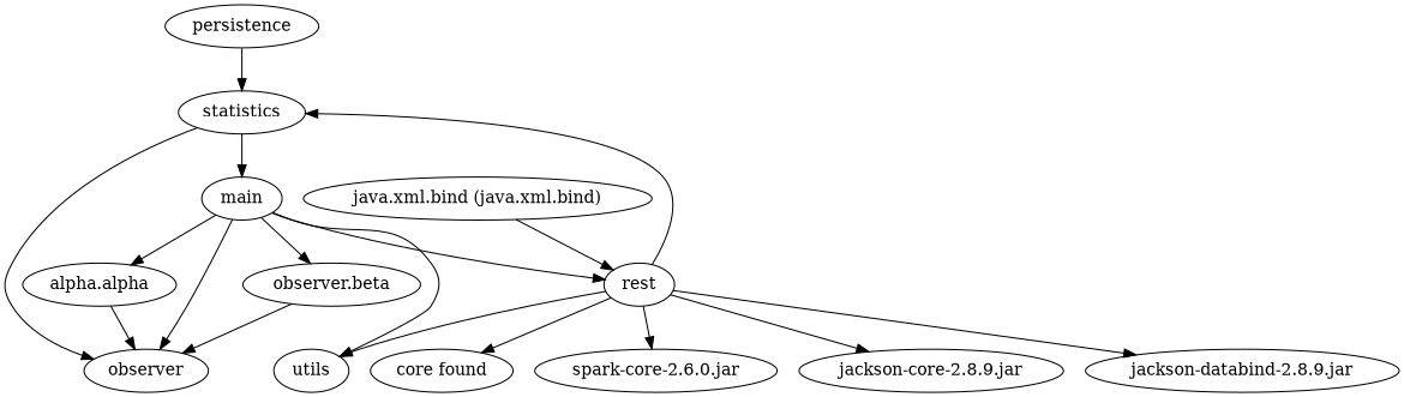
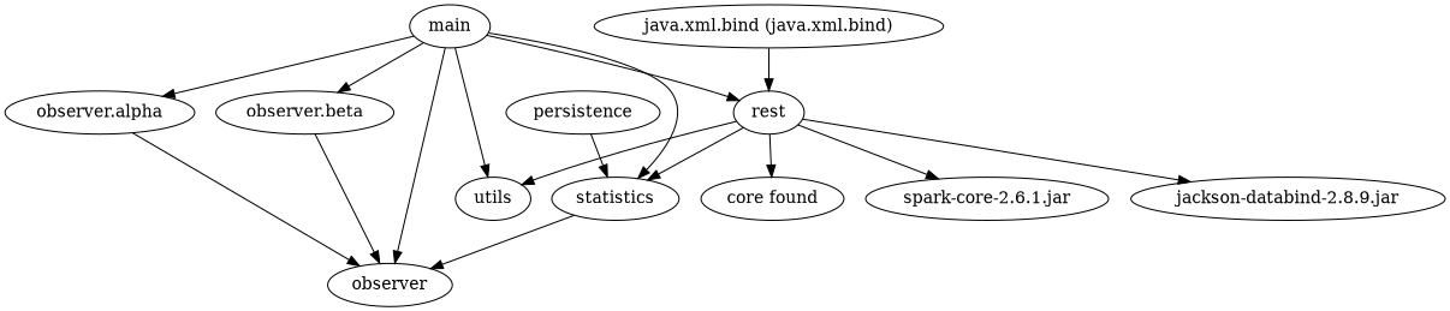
  digraph {
-   "observer.alpha" [label="alpha.alpha"]
+   "observer.alpha"
    observer
    persistence
    statistics
    "observer.beta"
    rest
-   "jackson-core-2.8.9.jar"
    "jackson-databind-2.8.9.jar"
    n9 [label="core found"]
-   "spark-core-2.6.0.jar"
+   "spark-core-2.6.0.jar" [label="spark-core-2.6.1.jar"]
    utils
    "java.xml.bind (java.xml.bind)"
    main
    "observer.alpha" -> observer
    persistence -> statistics
    statistics -> observer
    "observer.beta" -> observer
    rest -> statistics
-   rest -> "jackson-core-2.8.9.jar"
    rest -> "jackson-databind-2.8.9.jar"
    rest -> n9
    rest -> "spark-core-2.6.0.jar"
    rest -> utils
    "java.xml.bind (java.xml.bind)" -> rest
    main -> "observer.alpha"
    main -> observer
-   statistics -> main
+   main -> statistics
    main -> "observer.beta"
    main -> rest
    main -> utils
  }
